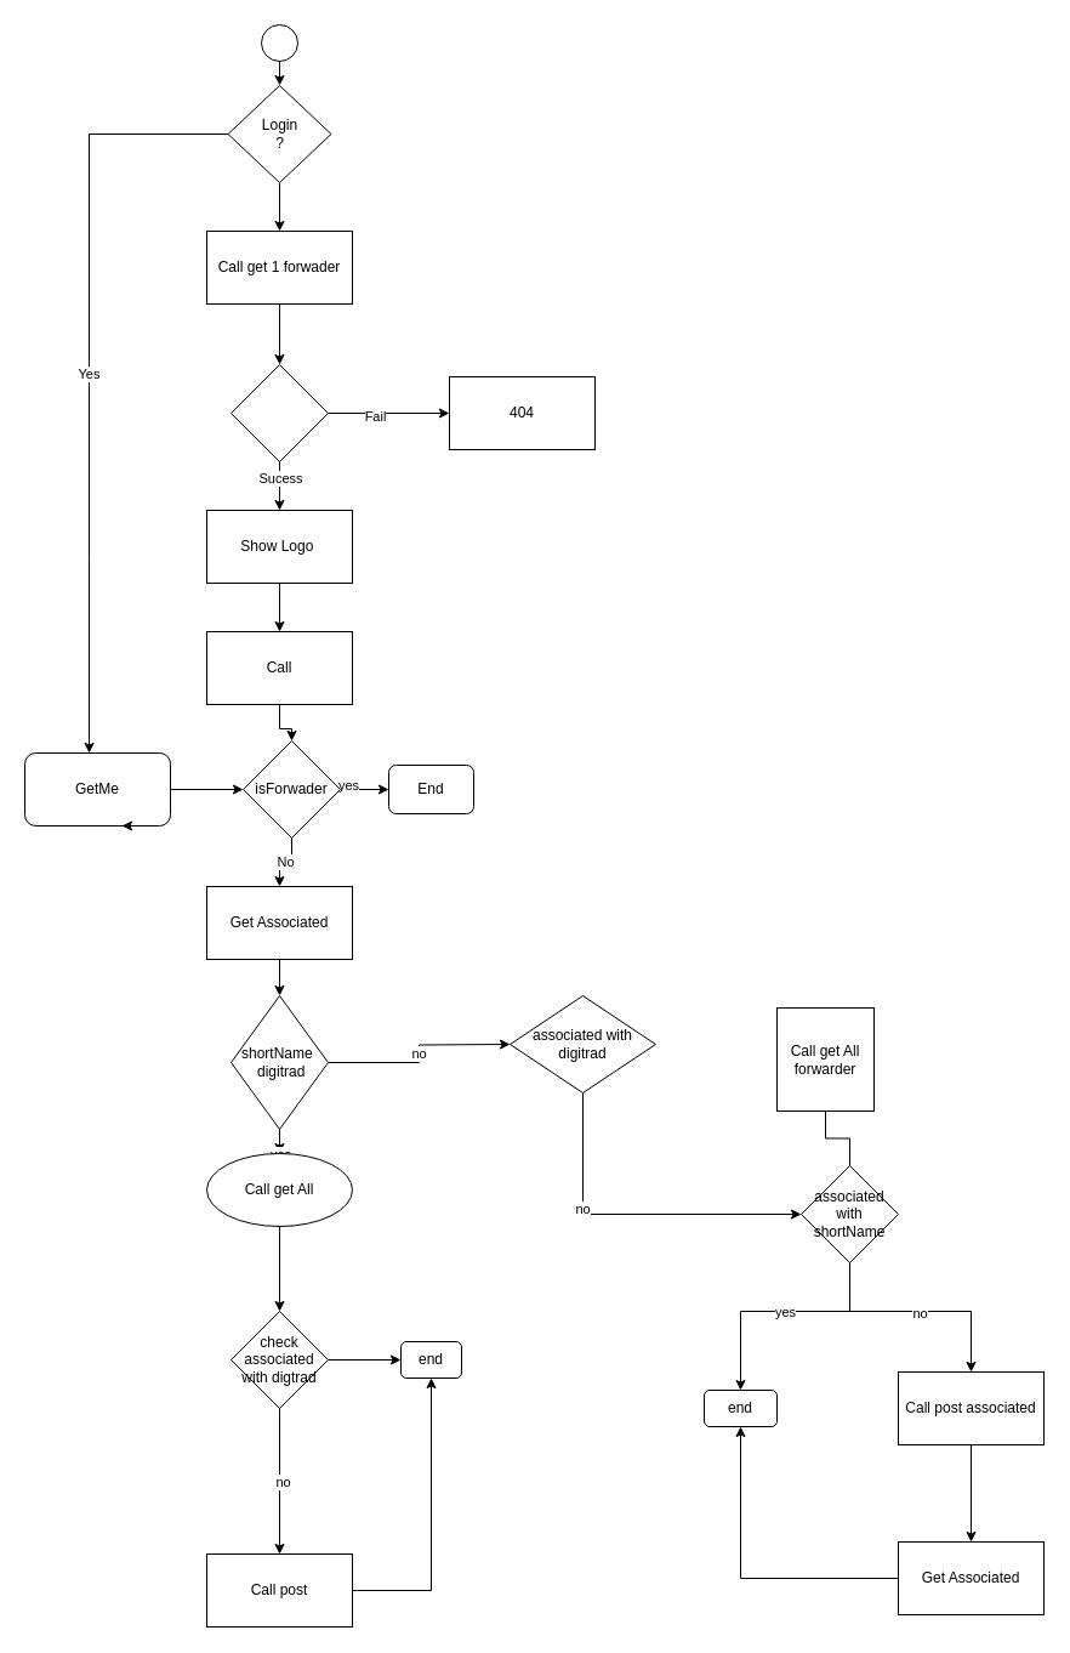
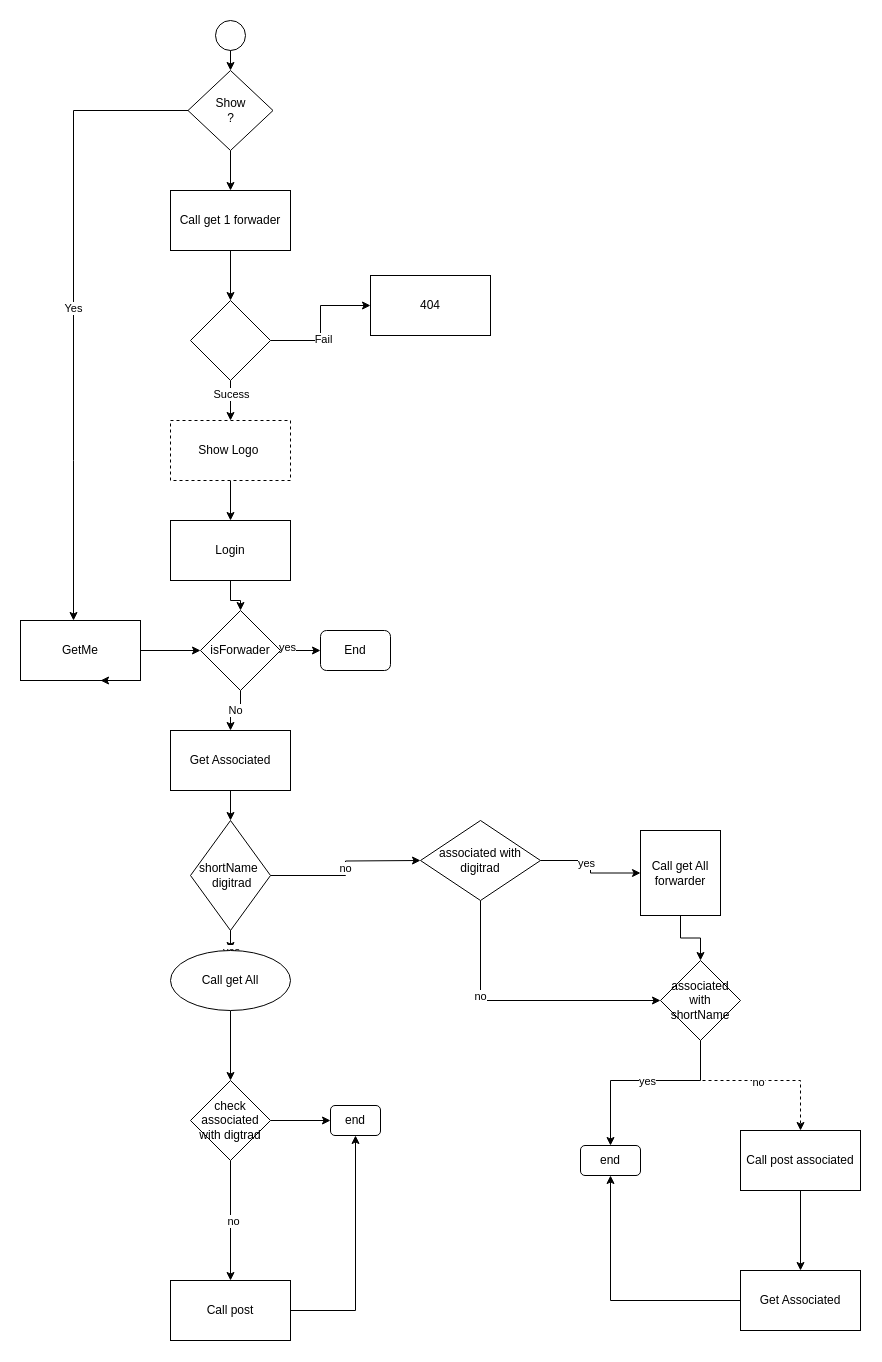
  <mxCell id="0" />
  <mxCell id="1" parent="0" />
  <mxCell id="2" style="edgeStyle=orthogonalEdgeStyle;rounded=0;orthogonalLoop=1;jettySize=auto;html=1;entryX=0.5;entryY=0;entryDx=0;entryDy=0;" edge="1" parent="1" source="3" target="8"><mxGeometry relative="1" as="geometry" /></mxCell>
  <mxCell id="3" value="Call get 1 forwader" style="rounded=0;whiteSpace=wrap;html=1;" vertex="1" parent="1"><mxGeometry x="170" y="190" width="120" height="60" as="geometry" /></mxCell>
  <mxCell id="4" style="edgeStyle=orthogonalEdgeStyle;rounded=0;orthogonalLoop=1;jettySize=auto;html=1;exitX=1;exitY=0.5;exitDx=0;exitDy=0;entryX=0;entryY=0.5;entryDx=0;entryDy=0;" edge="1" parent="1" source="8" target="9"><mxGeometry relative="1" as="geometry" /></mxCell>
  <mxCell id="5" value="Fail&lt;br&gt;" style="edgeLabel;html=1;align=center;verticalAlign=middle;resizable=0;points=[];" vertex="1" connectable="0" parent="4"><mxGeometry x="-0.236" y="-2" relative="1" as="geometry"><mxPoint as="offset" /></mxGeometry></mxCell>
  <mxCell id="6" style="edgeStyle=orthogonalEdgeStyle;rounded=0;orthogonalLoop=1;jettySize=auto;html=1;entryX=0.5;entryY=0;entryDx=0;entryDy=0;" edge="1" parent="1" source="8" target="11"><mxGeometry relative="1" as="geometry" /></mxCell>
  <mxCell id="7" value="Sucess&lt;br&gt;" style="edgeLabel;html=1;align=center;verticalAlign=middle;resizable=0;points=[];" vertex="1" connectable="0" parent="6"><mxGeometry x="-0.333" relative="1" as="geometry"><mxPoint as="offset" /></mxGeometry></mxCell>
  <mxCell id="8" value="" style="rhombus;whiteSpace=wrap;html=1;" vertex="1" parent="1"><mxGeometry x="190" y="300" width="80" height="80" as="geometry" /></mxCell>
- <mxCell id="9" value="404" style="whiteSpace=wrap;html=1;" vertex="1" parent="1"><mxGeometry x="370" y="310" width="120" height="60" as="geometry" /></mxCell>
+ <mxCell id="9" value="404" style="whiteSpace=wrap;html=1;" vertex="1" parent="1"><mxGeometry x="370" y="275" width="120" height="60" as="geometry" /></mxCell>
  <mxCell id="10" style="edgeStyle=orthogonalEdgeStyle;rounded=0;orthogonalLoop=1;jettySize=auto;html=1;exitX=0.5;exitY=1;exitDx=0;exitDy=0;entryX=0.5;entryY=0;entryDx=0;entryDy=0;" edge="1" parent="1" source="11" target="13"><mxGeometry relative="1" as="geometry" /></mxCell>
- <mxCell id="11" value="Show Logo&amp;nbsp;" style="whiteSpace=wrap;html=1;" vertex="1" parent="1"><mxGeometry x="170" y="420" width="120" height="60" as="geometry" /></mxCell>
+ <mxCell id="11" value="Show Logo&amp;nbsp;" style="whiteSpace=wrap;html=1;dashed=1;" vertex="1" parent="1"><mxGeometry x="170" y="420" width="120" height="60" as="geometry" /></mxCell>
  <mxCell id="12" style="edgeStyle=orthogonalEdgeStyle;rounded=0;orthogonalLoop=1;jettySize=auto;html=1;" edge="1" parent="1" source="13" target="29"><mxGeometry relative="1" as="geometry" /></mxCell>
- <mxCell id="13" value="Call&lt;br&gt;" style="whiteSpace=wrap;html=1;" vertex="1" parent="1"><mxGeometry x="170" y="520" width="120" height="60" as="geometry" /></mxCell>
+ <mxCell id="13" value="Login&lt;br&gt;" style="whiteSpace=wrap;html=1;" vertex="1" parent="1"><mxGeometry x="170" y="520" width="120" height="60" as="geometry" /></mxCell>
  <mxCell id="14" style="edgeStyle=orthogonalEdgeStyle;rounded=0;orthogonalLoop=1;jettySize=auto;html=1;" edge="1" parent="1" source="15" target="19"><mxGeometry relative="1" as="geometry" /></mxCell>
  <mxCell id="15" value="Get Associated" style="whiteSpace=wrap;html=1;" vertex="1" parent="1"><mxGeometry x="170" y="730" width="120" height="60" as="geometry" /></mxCell>
  <mxCell id="16" style="edgeStyle=orthogonalEdgeStyle;rounded=0;orthogonalLoop=1;jettySize=auto;html=1;entryX=0.5;entryY=0;entryDx=0;entryDy=0;" edge="1" parent="1" source="19" target="41"><mxGeometry relative="1" as="geometry" /></mxCell>
  <mxCell id="17" value="yes&lt;br&gt;" style="edgeLabel;html=1;align=center;verticalAlign=middle;resizable=0;points=[];" vertex="1" connectable="0" parent="16"><mxGeometry x="-0.96" y="3" relative="1" as="geometry"><mxPoint x="-3" y="19" as="offset" /></mxGeometry></mxCell>
  <mxCell id="18" value="no" style="edgeStyle=orthogonalEdgeStyle;rounded=0;orthogonalLoop=1;jettySize=auto;html=1;" edge="1" parent="1" source="19"><mxGeometry relative="1" as="geometry"><mxPoint x="420" y="860" as="targetPoint" /></mxGeometry></mxCell>
  <mxCell id="19" value="shortName&amp;nbsp;&lt;br&gt;&amp;nbsp;digitrad" style="rhombus;whiteSpace=wrap;html=1;" vertex="1" parent="1"><mxGeometry x="190" y="820" width="80" height="110" as="geometry" /></mxCell>
  <mxCell id="20" style="edgeStyle=orthogonalEdgeStyle;rounded=0;orthogonalLoop=1;jettySize=auto;html=1;entryX=0.5;entryY=0;entryDx=0;entryDy=0;" edge="1" parent="1" source="23" target="25"><mxGeometry relative="1" as="geometry"><mxPoint x="230" y="1190" as="targetPoint" /></mxGeometry></mxCell>
  <mxCell id="21" value="no&lt;br&gt;" style="edgeLabel;html=1;align=center;verticalAlign=middle;resizable=0;points=[];" vertex="1" connectable="0" parent="20"><mxGeometry y="2" relative="1" as="geometry"><mxPoint as="offset" /></mxGeometry></mxCell>
  <mxCell id="22" value="" style="edgeStyle=orthogonalEdgeStyle;rounded=0;orthogonalLoop=1;jettySize=auto;html=1;" edge="1" parent="1" source="23" target="39"><mxGeometry relative="1" as="geometry" /></mxCell>
  <mxCell id="23" value="check associated with digtrad&lt;br&gt;" style="rhombus;whiteSpace=wrap;html=1;" vertex="1" parent="1"><mxGeometry x="190" y="1080" width="80" height="80" as="geometry" /></mxCell>
  <mxCell id="24" style="edgeStyle=orthogonalEdgeStyle;rounded=0;orthogonalLoop=1;jettySize=auto;html=1;entryX=0.5;entryY=1;entryDx=0;entryDy=0;" edge="1" parent="1" source="25" target="39"><mxGeometry relative="1" as="geometry" /></mxCell>
  <mxCell id="25" value="Call post" style="whiteSpace=wrap;html=1;" vertex="1" parent="1"><mxGeometry x="170" y="1280" width="120" height="60" as="geometry" /></mxCell>
  <mxCell id="26" value="No" style="edgeStyle=orthogonalEdgeStyle;rounded=0;orthogonalLoop=1;jettySize=auto;html=1;entryX=0.5;entryY=0;entryDx=0;entryDy=0;" edge="1" parent="1" source="29" target="15"><mxGeometry relative="1" as="geometry" /></mxCell>
  <mxCell id="27" style="edgeStyle=orthogonalEdgeStyle;rounded=0;orthogonalLoop=1;jettySize=auto;html=1;exitX=1;exitY=0.5;exitDx=0;exitDy=0;entryX=0;entryY=0.5;entryDx=0;entryDy=0;" edge="1" parent="1" source="29" target="30"><mxGeometry relative="1" as="geometry" /></mxCell>
  <mxCell id="28" value="yes&lt;br&gt;" style="edgeLabel;html=1;align=center;verticalAlign=middle;resizable=0;points=[];" vertex="1" connectable="0" parent="27"><mxGeometry x="-0.68" y="4" relative="1" as="geometry"><mxPoint as="offset" /></mxGeometry></mxCell>
  <mxCell id="29" value="isForwader" style="rhombus;whiteSpace=wrap;html=1;" vertex="1" parent="1"><mxGeometry x="200" y="610" width="80" height="80" as="geometry" /></mxCell>
  <mxCell id="30" value="End" style="rounded=1;whiteSpace=wrap;html=1;" vertex="1" parent="1"><mxGeometry x="320" y="630" width="70" height="40" as="geometry" /></mxCell>
  <mxCell id="31" style="edgeStyle=orthogonalEdgeStyle;rounded=0;orthogonalLoop=1;jettySize=auto;html=1;exitX=0;exitY=0.5;exitDx=0;exitDy=0;entryX=0.5;entryY=0;entryDx=0;entryDy=0;" edge="1" parent="1" source="32" target="35"><mxGeometry relative="1" as="geometry" /></mxCell>
  <mxCell id="32" value="" style="ellipse;whiteSpace=wrap;html=1;" vertex="1" parent="1"><mxGeometry x="215" y="20" width="30" height="30" as="geometry" /></mxCell>
  <mxCell id="33" value="Yes" style="edgeStyle=orthogonalEdgeStyle;rounded=0;orthogonalLoop=1;jettySize=auto;html=1;" edge="1" parent="1" source="35" target="37"><mxGeometry relative="1" as="geometry"><mxPoint x="668" y="120" as="targetPoint" /><Array as="points"><mxPoint x="73" y="460" /><mxPoint x="73" y="460" /></Array></mxGeometry></mxCell>
  <mxCell id="34" style="edgeStyle=orthogonalEdgeStyle;rounded=0;orthogonalLoop=1;jettySize=auto;html=1;" edge="1" parent="1" source="35" target="3"><mxGeometry relative="1" as="geometry" /></mxCell>
- <mxCell id="35" value="Login&lt;br&gt;?" style="rhombus;whiteSpace=wrap;html=1;" vertex="1" parent="1"><mxGeometry x="187.5" y="70" width="85" height="80" as="geometry" /></mxCell>
+ <mxCell id="35" value="Show&lt;br&gt;?" style="rhombus;whiteSpace=wrap;html=1;" vertex="1" parent="1"><mxGeometry x="187.5" y="70" width="85" height="80" as="geometry" /></mxCell>
  <mxCell id="36" style="edgeStyle=orthogonalEdgeStyle;rounded=0;orthogonalLoop=1;jettySize=auto;html=1;" edge="1" parent="1" source="37" target="29"><mxGeometry relative="1" as="geometry" /></mxCell>
- <mxCell id="37" value="GetMe" style="whiteSpace=wrap;html=1;rounded=1;" vertex="1" parent="1"><mxGeometry x="20" y="620" width="120" height="60" as="geometry" /></mxCell>
+ <mxCell id="37" value="GetMe" style="whiteSpace=wrap;html=1;" vertex="1" parent="1"><mxGeometry x="20" y="620" width="120" height="60" as="geometry" /></mxCell>
  <mxCell id="38" style="edgeStyle=orthogonalEdgeStyle;rounded=0;orthogonalLoop=1;jettySize=auto;html=1;exitX=0.75;exitY=1;exitDx=0;exitDy=0;entryX=0.667;entryY=1;entryDx=0;entryDy=0;entryPerimeter=0;" edge="1" parent="1" source="37" target="37"><mxGeometry relative="1" as="geometry" /></mxCell>
  <mxCell id="39" value="end&lt;br&gt;" style="rounded=1;whiteSpace=wrap;html=1;" vertex="1" parent="1"><mxGeometry x="330" y="1105" width="50" height="30" as="geometry" /></mxCell>
  <mxCell id="40" style="edgeStyle=orthogonalEdgeStyle;rounded=0;orthogonalLoop=1;jettySize=auto;html=1;exitX=0.5;exitY=1;exitDx=0;exitDy=0;entryX=0.5;entryY=0;entryDx=0;entryDy=0;" edge="1" parent="1" source="41" target="23"><mxGeometry relative="1" as="geometry" /></mxCell>
  <mxCell id="41" value="Call get All&lt;br&gt;" style="ellipse;whiteSpace=wrap;html=1;" vertex="1" parent="1"><mxGeometry x="170" y="950" width="120" height="60" as="geometry" /></mxCell>
+ <mxCell id="42" style="edgeStyle=orthogonalEdgeStyle;rounded=0;orthogonalLoop=1;jettySize=auto;html=1;entryX=0;entryY=0.5;entryDx=0;entryDy=0;" edge="1" parent="1" source="46" target="48"><mxGeometry relative="1" as="geometry" /></mxCell>
+ <mxCell id="43" value="yes&lt;br&gt;" style="edgeLabel;html=1;align=center;verticalAlign=middle;resizable=0;points=[];" vertex="1" connectable="0" parent="42"><mxGeometry x="-0.2" y="-2" relative="1" as="geometry"><mxPoint as="offset" /></mxGeometry></mxCell>
  <mxCell id="44" style="edgeStyle=orthogonalEdgeStyle;rounded=0;orthogonalLoop=1;jettySize=auto;html=1;exitX=0.5;exitY=1;exitDx=0;exitDy=0;entryX=0;entryY=0.5;entryDx=0;entryDy=0;" edge="1" parent="1" source="46" target="53"><mxGeometry relative="1" as="geometry"><mxPoint x="480" y="950" as="targetPoint" /></mxGeometry></mxCell>
  <mxCell id="45" value="no&lt;br&gt;" style="edgeLabel;html=1;align=center;verticalAlign=middle;resizable=0;points=[];" vertex="1" connectable="0" parent="44"><mxGeometry x="-0.32" y="-1" relative="1" as="geometry"><mxPoint as="offset" /></mxGeometry></mxCell>
  <mxCell id="46" value="associated with digitrad" style="rhombus;whiteSpace=wrap;html=1;" vertex="1" parent="1"><mxGeometry x="420" y="820" width="120" height="80" as="geometry" /></mxCell>
- <mxCell id="47" style="edgeStyle=orthogonalEdgeStyle;rounded=0;orthogonalLoop=1;jettySize=auto;html=1;endArrow=none;" edge="1" parent="1" source="48" target="53"><mxGeometry relative="1" as="geometry" /></mxCell>
+ <mxCell id="47" style="edgeStyle=orthogonalEdgeStyle;rounded=0;orthogonalLoop=1;jettySize=auto;html=1;" edge="1" parent="1" source="48" target="53"><mxGeometry relative="1" as="geometry" /></mxCell>
  <mxCell id="48" value="Call get All forwarder" style="whiteSpace=wrap;html=1;" vertex="1" parent="1"><mxGeometry x="640" y="830" width="80" height="85" as="geometry" /></mxCell>
- <mxCell id="49" style="edgeStyle=orthogonalEdgeStyle;rounded=0;orthogonalLoop=1;jettySize=auto;html=1;entryX=0.5;entryY=0;entryDx=0;entryDy=0;entryPerimeter=0;" edge="1" parent="1" source="53" target="55"><mxGeometry relative="1" as="geometry"><mxPoint x="510" y="1090" as="targetPoint" /><Array as="points"><mxPoint x="700" y="1080" /><mxPoint x="800" y="1080" /></Array></mxGeometry></mxCell>
+ <mxCell id="49" style="edgeStyle=orthogonalEdgeStyle;rounded=0;orthogonalLoop=1;jettySize=auto;html=1;entryX=0.5;entryY=0;entryDx=0;entryDy=0;entryPerimeter=0;dashed=1;" edge="1" parent="1" source="53" target="55"><mxGeometry relative="1" as="geometry"><mxPoint x="510" y="1090" as="targetPoint" /><Array as="points"><mxPoint x="700" y="1080" /><mxPoint x="800" y="1080" /></Array></mxGeometry></mxCell>
  <mxCell id="50" value="no" style="edgeLabel;html=1;align=center;verticalAlign=middle;resizable=0;points=[];" vertex="1" connectable="0" parent="49"><mxGeometry x="0.024" y="-1" relative="1" as="geometry"><mxPoint as="offset" /></mxGeometry></mxCell>
  <mxCell id="51" style="edgeStyle=orthogonalEdgeStyle;rounded=0;orthogonalLoop=1;jettySize=auto;html=1;entryX=0.5;entryY=0;entryDx=0;entryDy=0;" edge="1" parent="1" source="53" target="56"><mxGeometry relative="1" as="geometry"><Array as="points"><mxPoint x="700" y="1080" /><mxPoint x="610" y="1080" /></Array></mxGeometry></mxCell>
  <mxCell id="52" value="yes" style="edgeLabel;html=1;align=center;verticalAlign=middle;resizable=0;points=[];" vertex="1" connectable="0" parent="51"><mxGeometry x="-0.036" relative="1" as="geometry"><mxPoint as="offset" /></mxGeometry></mxCell>
  <mxCell id="53" value="associated with shortName" style="rhombus;whiteSpace=wrap;html=1;" vertex="1" parent="1"><mxGeometry x="660" y="960" width="80" height="80" as="geometry" /></mxCell>
  <mxCell id="54" value="" style="edgeStyle=orthogonalEdgeStyle;rounded=0;orthogonalLoop=1;jettySize=auto;html=1;" edge="1" parent="1" source="55" target="58"><mxGeometry relative="1" as="geometry" /></mxCell>
  <mxCell id="55" value="Call post associated" style="whiteSpace=wrap;html=1;" vertex="1" parent="1"><mxGeometry x="740" y="1130" width="120" height="60" as="geometry" /></mxCell>
  <mxCell id="56" value="end&lt;br&gt;" style="rounded=1;whiteSpace=wrap;html=1;" vertex="1" parent="1"><mxGeometry x="580" y="1145" width="60" height="30" as="geometry" /></mxCell>
  <mxCell id="57" style="edgeStyle=orthogonalEdgeStyle;rounded=0;orthogonalLoop=1;jettySize=auto;html=1;entryX=0.5;entryY=1;entryDx=0;entryDy=0;" edge="1" parent="1" source="58" target="56"><mxGeometry relative="1" as="geometry" /></mxCell>
  <mxCell id="58" value="Get Associated" style="whiteSpace=wrap;html=1;" vertex="1" parent="1"><mxGeometry x="740" y="1270" width="120" height="60" as="geometry" /></mxCell>
